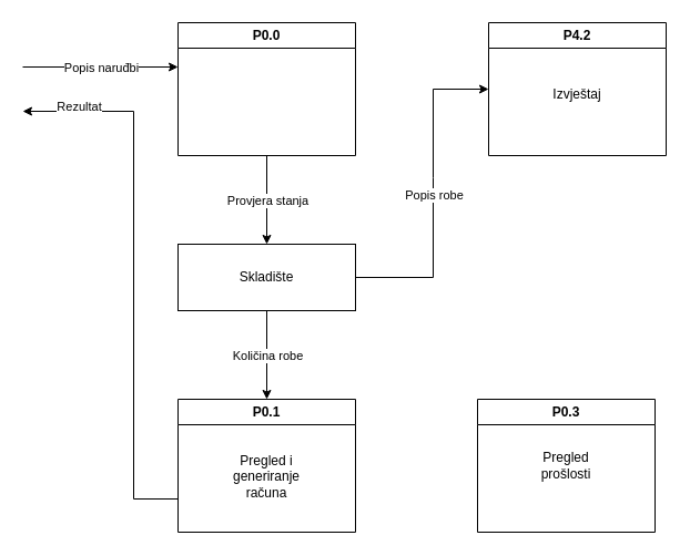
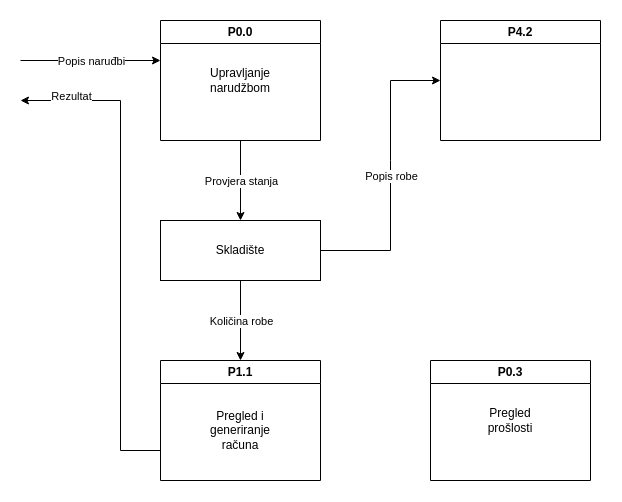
  <mxCell id="0" />
  <mxCell id="1" parent="0" />
  <mxCell id="2" value="P0.0" style="swimlane;whiteSpace=wrap;html=1;startSize=23;" parent="1" vertex="1"><mxGeometry x="160" y="20" width="160" height="120" as="geometry" /></mxCell>
+ <mxCell id="3" value="Upravljanje narudžbom" style="text;html=1;strokeColor=none;fillColor=none;align=center;verticalAlign=middle;whiteSpace=wrap;rounded=0;" parent="2" vertex="1"><mxGeometry x="50" y="45" width="60" height="30" as="geometry" /></mxCell>
  <mxCell id="4" value="" style="endArrow=classic;html=1;rounded=0;" parent="1" edge="1"><mxGeometry relative="1" as="geometry"><mxPoint x="20" y="60" as="sourcePoint" /><mxPoint x="160" y="60" as="targetPoint" /></mxGeometry></mxCell>
  <mxCell id="5" value="Popis naruđbi" style="edgeLabel;resizable=0;html=1;align=center;verticalAlign=middle;" parent="4" connectable="0" vertex="1"><mxGeometry relative="1" as="geometry" /></mxCell>
  <mxCell id="6" value="" style="rounded=0;whiteSpace=wrap;html=1;" parent="1" vertex="1"><mxGeometry x="160" y="220" width="160" height="60" as="geometry" /></mxCell>
  <mxCell id="7" value="" style="endArrow=classic;html=1;rounded=0;exitX=0.5;exitY=1;exitDx=0;exitDy=0;entryX=0.5;entryY=0;entryDx=0;entryDy=0;" parent="1" source="2" target="6" edge="1"><mxGeometry relative="1" as="geometry"><mxPoint x="240" y="220" as="sourcePoint" /><mxPoint x="340" y="220" as="targetPoint" /></mxGeometry></mxCell>
  <mxCell id="8" value="Provjera stanja" style="edgeLabel;resizable=0;html=1;align=center;verticalAlign=middle;" parent="7" connectable="0" vertex="1"><mxGeometry relative="1" as="geometry" /></mxCell>
  <mxCell id="9" value="Skladište" style="text;html=1;strokeColor=none;fillColor=none;align=center;verticalAlign=middle;whiteSpace=wrap;rounded=0;" parent="1" vertex="1"><mxGeometry x="210" y="235" width="60" height="30" as="geometry" /></mxCell>
- <mxCell id="10" value="P0.1" style="swimlane;whiteSpace=wrap;html=1;" parent="1" vertex="1"><mxGeometry x="160" y="360" width="160" height="120" as="geometry" /></mxCell>
+ <mxCell id="10" value="P1.1" style="swimlane;whiteSpace=wrap;html=1;" parent="1" vertex="1"><mxGeometry x="160" y="360" width="160" height="120" as="geometry" /></mxCell>
  <mxCell id="11" value="Pregled i generiranje računa" style="text;html=1;strokeColor=none;fillColor=none;align=center;verticalAlign=middle;whiteSpace=wrap;rounded=0;" parent="10" vertex="1"><mxGeometry x="35" y="30" width="90" height="80" as="geometry" /></mxCell>
  <mxCell id="12" value="" style="endArrow=classic;html=1;rounded=0;exitX=0.5;exitY=1;exitDx=0;exitDy=0;entryX=0.5;entryY=0;entryDx=0;entryDy=0;" parent="1" source="6" target="10" edge="1"><mxGeometry relative="1" as="geometry"><mxPoint x="200" y="260" as="sourcePoint" /><mxPoint x="300" y="260" as="targetPoint" /></mxGeometry></mxCell>
  <mxCell id="13" value="Količina robe" style="edgeLabel;resizable=0;html=1;align=center;verticalAlign=middle;" parent="12" connectable="0" vertex="1"><mxGeometry relative="1" as="geometry" /></mxCell>
  <mxCell id="14" value="" style="endArrow=classic;html=1;rounded=0;exitX=1;exitY=0.5;exitDx=0;exitDy=0;" parent="1" source="6" edge="1"><mxGeometry relative="1" as="geometry"><mxPoint x="200" y="260" as="sourcePoint" /><mxPoint x="440" y="80" as="targetPoint" /><Array as="points"><mxPoint x="390" y="250" /><mxPoint x="390" y="160" /><mxPoint x="390" y="80" /></Array></mxGeometry></mxCell>
  <mxCell id="15" value="Popis robe" style="edgeLabel;resizable=0;html=1;align=center;verticalAlign=middle;" parent="14" connectable="0" vertex="1"><mxGeometry relative="1" as="geometry" /></mxCell>
  <mxCell id="16" value="P4.2" style="swimlane;whiteSpace=wrap;html=1;" parent="1" vertex="1"><mxGeometry x="440" y="20" width="160" height="120" as="geometry" /></mxCell>
- <mxCell id="17" value="Izvještaj" style="text;html=1;strokeColor=none;fillColor=none;align=center;verticalAlign=middle;whiteSpace=wrap;rounded=0;" parent="16" vertex="1"><mxGeometry x="50" y="50" width="60" height="30" as="geometry" /></mxCell>
  <mxCell id="18" value="" style="endArrow=classic;html=1;rounded=0;exitX=0;exitY=0.75;exitDx=0;exitDy=0;" parent="1" source="10" edge="1"><mxGeometry relative="1" as="geometry"><mxPoint x="280" y="260" as="sourcePoint" /><mxPoint x="20" y="100" as="targetPoint" /><Array as="points"><mxPoint x="120" y="450" /><mxPoint x="120" y="100" /></Array></mxGeometry></mxCell>
  <mxCell id="19" value="Rezultat" style="edgeLabel;resizable=0;html=1;align=center;verticalAlign=middle;" parent="18" connectable="0" vertex="1"><mxGeometry relative="1" as="geometry"><mxPoint x="-50" y="-150" as="offset" /></mxGeometry></mxCell>
  <mxCell id="20" value="P0.3" style="swimlane;whiteSpace=wrap;html=1;" parent="1" vertex="1"><mxGeometry x="430" y="360" width="160" height="120" as="geometry" /></mxCell>
  <mxCell id="21" value="Pregled prošlosti" style="text;html=1;strokeColor=none;fillColor=none;align=center;verticalAlign=middle;whiteSpace=wrap;rounded=0;" parent="20" vertex="1"><mxGeometry x="50" y="45" width="60" height="30" as="geometry" /></mxCell>
